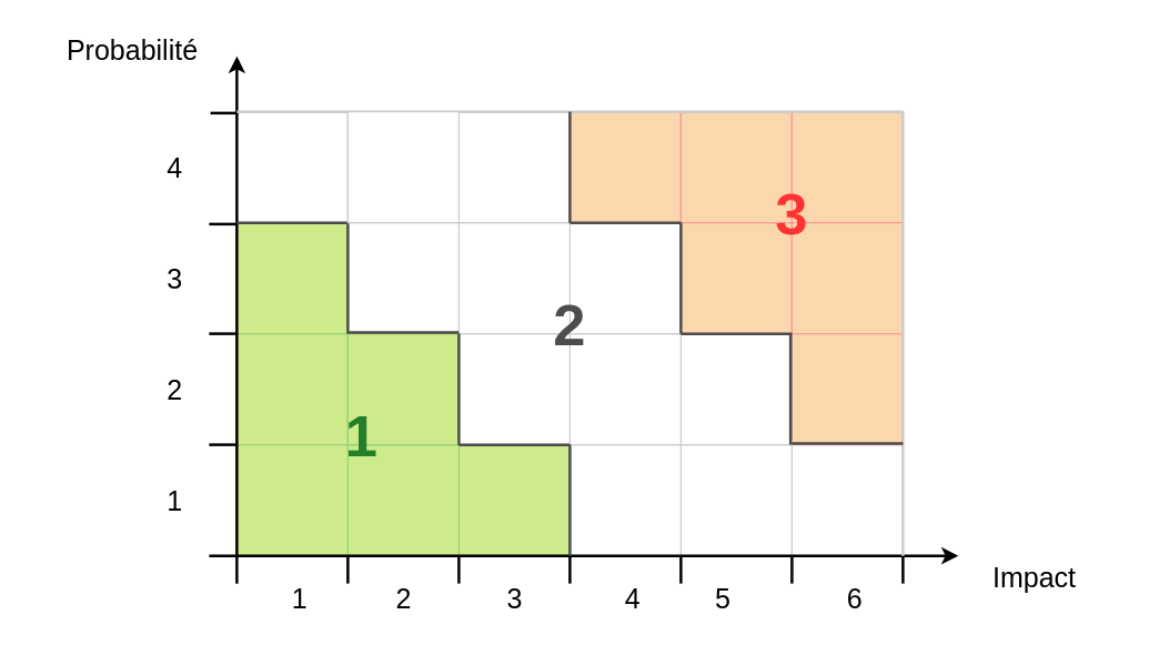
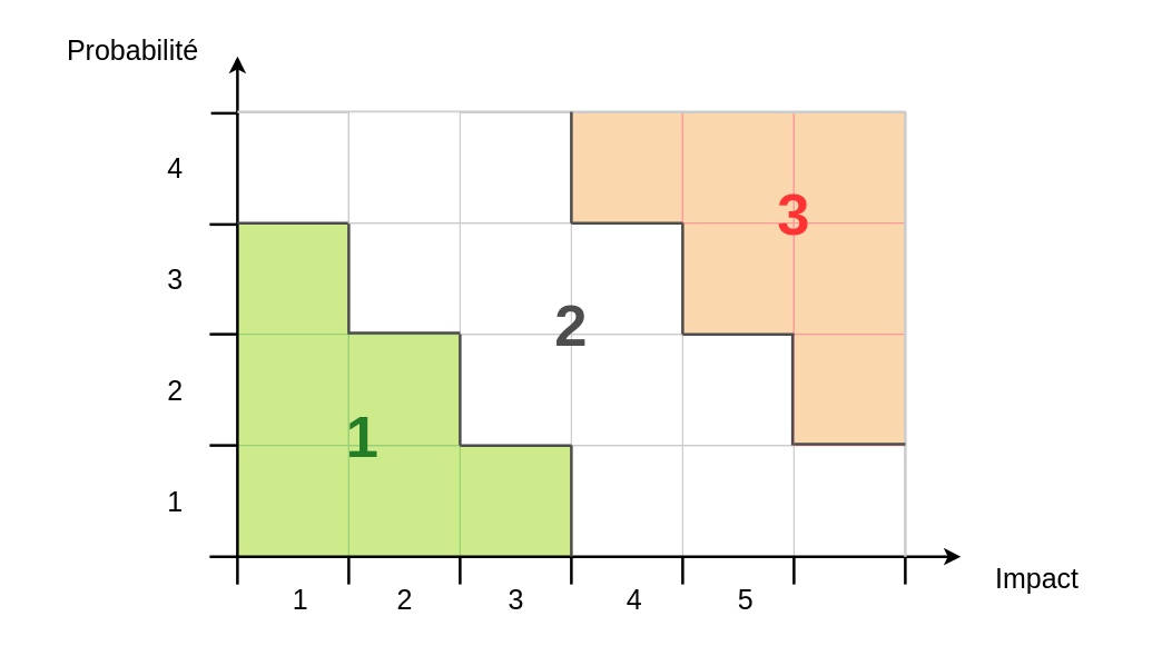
  <mxCell id="0" />
  <mxCell id="1" parent="0" />
  <mxCell id="2" value="" style="whiteSpace=wrap;html=1;aspect=fixed;fillStyle=auto;strokeColor=#CCCCCC;fontSize=42;fontColor=#FF3333;fillColor=default;" vertex="1" parent="1"><mxGeometry x="490" y="320" width="80" height="80" as="geometry" /></mxCell>
  <mxCell id="3" value="" style="whiteSpace=wrap;html=1;aspect=fixed;fillStyle=auto;strokeColor=#CCCCCC;fontSize=42;fontColor=#FF3333;fillColor=default;" vertex="1" parent="1"><mxGeometry x="410" y="320" width="80" height="80" as="geometry" /></mxCell>
  <mxCell id="4" value="" style="whiteSpace=wrap;html=1;aspect=fixed;fillStyle=auto;strokeColor=#CCCCCC;fontSize=42;fontColor=#FF3333;fillColor=default;" vertex="1" parent="1"><mxGeometry x="490" y="240" width="80" height="80" as="geometry" /></mxCell>
  <mxCell id="5" value="" style="whiteSpace=wrap;html=1;aspect=fixed;fillStyle=auto;strokeColor=#CCCCCC;fontSize=42;fontColor=#FF3333;fillColor=default;" vertex="1" parent="1"><mxGeometry x="410" y="240" width="80" height="80" as="geometry" /></mxCell>
  <mxCell id="6" value="" style="whiteSpace=wrap;html=1;aspect=fixed;fillStyle=auto;strokeColor=#CCCCCC;fontSize=42;fontColor=#FF3333;fillColor=default;" vertex="1" parent="1"><mxGeometry x="330" y="240" width="80" height="80" as="geometry" /></mxCell>
  <mxCell id="7" value="" style="whiteSpace=wrap;html=1;aspect=fixed;fillStyle=auto;strokeColor=#CCCCCC;fontSize=42;fontColor=#FF3333;fillColor=default;" vertex="1" parent="1"><mxGeometry x="410" y="160" width="80" height="80" as="geometry" /></mxCell>
  <mxCell id="8" value="" style="whiteSpace=wrap;html=1;aspect=fixed;fillStyle=auto;strokeColor=#CCCCCC;fontSize=42;fontColor=#FF3333;fillColor=default;" vertex="1" parent="1"><mxGeometry x="330" y="160" width="80" height="80" as="geometry" /></mxCell>
  <mxCell id="9" value="" style="whiteSpace=wrap;html=1;aspect=fixed;fillStyle=auto;strokeColor=#CCCCCC;fontSize=42;fontColor=#FF3333;fillColor=default;" vertex="1" parent="1"><mxGeometry x="250" y="160" width="80" height="80" as="geometry" /></mxCell>
  <mxCell id="10" value="" style="whiteSpace=wrap;html=1;aspect=fixed;fillStyle=auto;strokeColor=#CCCCCC;fontSize=42;fontColor=#FF3333;fillColor=default;" vertex="1" parent="1"><mxGeometry x="330" y="80" width="80" height="80" as="geometry" /></mxCell>
  <mxCell id="11" value="" style="whiteSpace=wrap;html=1;aspect=fixed;fillStyle=auto;strokeColor=#CCCCCC;fontSize=42;fontColor=#FF3333;fillColor=default;" vertex="1" parent="1"><mxGeometry x="170" y="80" width="80" height="80" as="geometry" /></mxCell>
  <mxCell id="12" value="" style="whiteSpace=wrap;html=1;aspect=fixed;fontSize=20;fillColor=#cdeb8b;strokeColor=#97D077;fillStyle=auto;" vertex="1" parent="1"><mxGeometry x="330" y="320" width="80" height="80" as="geometry" /></mxCell>
  <mxCell id="13" value="" style="whiteSpace=wrap;html=1;aspect=fixed;fontSize=20;fillColor=#cdeb8b;strokeColor=#97D077;fillStyle=auto;" vertex="1" parent="1"><mxGeometry x="250" y="320" width="80" height="80" as="geometry" /></mxCell>
  <mxCell id="14" value="" style="whiteSpace=wrap;html=1;aspect=fixed;fontSize=20;fillColor=#cdeb8b;strokeColor=#97D077;fillStyle=auto;" vertex="1" parent="1"><mxGeometry x="170" y="160" width="80" height="80" as="geometry" /></mxCell>
  <mxCell id="15" value="" style="whiteSpace=wrap;html=1;aspect=fixed;fontSize=20;fillColor=#cdeb8b;strokeColor=#97D077;fillStyle=auto;" vertex="1" parent="1"><mxGeometry x="170" y="240" width="80" height="80" as="geometry" /></mxCell>
  <mxCell id="16" value="" style="whiteSpace=wrap;html=1;aspect=fixed;fontSize=20;fillColor=#cdeb8b;strokeColor=#97D077;fillStyle=auto;" vertex="1" parent="1"><mxGeometry x="170" y="320" width="80" height="80" as="geometry" /></mxCell>
  <mxCell id="17" value="" style="endArrow=classic;html=1;rounded=0;strokeWidth=2;" edge="1" parent="1"><mxGeometry width="50" height="50" relative="1" as="geometry"><mxPoint x="150" y="400" as="sourcePoint" /><mxPoint x="690" y="400" as="targetPoint" /></mxGeometry></mxCell>
  <mxCell id="18" value="" style="endArrow=classic;html=1;rounded=0;strokeWidth=2;" edge="1" parent="1"><mxGeometry width="50" height="50" relative="1" as="geometry"><mxPoint x="170" y="420" as="sourcePoint" /><mxPoint x="170" y="40" as="targetPoint" /></mxGeometry></mxCell>
  <mxCell id="19" value="Probabilité" style="text;html=1;strokeColor=none;fillColor=none;align=center;verticalAlign=middle;whiteSpace=wrap;rounded=0;fontSize=20;rotation=0;" vertex="1" parent="1"><mxGeometry x="20" y="20" width="150" height="30" as="geometry" /></mxCell>
  <mxCell id="20" value="Impact" style="text;html=1;strokeColor=none;fillColor=none;align=center;verticalAlign=middle;whiteSpace=wrap;rounded=0;fontSize=20;rotation=0;" vertex="1" parent="1"><mxGeometry x="670" y="400" width="150" height="30" as="geometry" /></mxCell>
  <mxCell id="21" value="" style="endArrow=none;html=1;rounded=0;strokeWidth=2;fontSize=20;" edge="1" parent="1"><mxGeometry width="50" height="50" relative="1" as="geometry"><mxPoint x="250" y="420" as="sourcePoint" /><mxPoint x="250" y="400" as="targetPoint" /></mxGeometry></mxCell>
  <mxCell id="22" value="" style="endArrow=none;html=1;rounded=0;strokeWidth=2;fontSize=20;" edge="1" parent="1"><mxGeometry width="50" height="50" relative="1" as="geometry"><mxPoint x="150" y="240" as="sourcePoint" /><mxPoint x="170" y="240" as="targetPoint" /></mxGeometry></mxCell>
  <mxCell id="23" value="" style="endArrow=none;html=1;rounded=0;strokeWidth=2;fontSize=20;" edge="1" parent="1"><mxGeometry width="50" height="50" relative="1" as="geometry"><mxPoint x="151" y="81" as="sourcePoint" /><mxPoint x="171" y="81" as="targetPoint" /></mxGeometry></mxCell>
  <mxCell id="24" value="" style="endArrow=none;html=1;rounded=0;strokeWidth=2;fontSize=20;" edge="1" parent="1"><mxGeometry width="50" height="50" relative="1" as="geometry"><mxPoint x="150" y="161" as="sourcePoint" /><mxPoint x="170" y="161" as="targetPoint" /></mxGeometry></mxCell>
  <mxCell id="25" value="" style="endArrow=none;html=1;rounded=0;strokeWidth=2;fontSize=20;" edge="1" parent="1"><mxGeometry width="50" height="50" relative="1" as="geometry"><mxPoint x="170" y="320" as="sourcePoint" /><mxPoint x="150" y="320" as="targetPoint" /></mxGeometry></mxCell>
  <mxCell id="26" value="" style="endArrow=none;html=1;rounded=0;strokeWidth=2;fontSize=20;" edge="1" parent="1"><mxGeometry width="50" height="50" relative="1" as="geometry"><mxPoint x="330" y="420" as="sourcePoint" /><mxPoint x="330" y="400" as="targetPoint" /></mxGeometry></mxCell>
  <mxCell id="27" value="" style="endArrow=none;html=1;rounded=0;strokeWidth=2;fontSize=20;" edge="1" parent="1"><mxGeometry width="50" height="50" relative="1" as="geometry"><mxPoint x="410" y="420" as="sourcePoint" /><mxPoint x="410" y="400" as="targetPoint" /></mxGeometry></mxCell>
  <mxCell id="28" value="" style="endArrow=none;html=1;rounded=0;strokeWidth=2;fontSize=20;" edge="1" parent="1"><mxGeometry width="50" height="50" relative="1" as="geometry"><mxPoint x="490" y="420" as="sourcePoint" /><mxPoint x="490" y="400" as="targetPoint" /></mxGeometry></mxCell>
  <mxCell id="29" value="" style="endArrow=none;html=1;rounded=0;strokeWidth=2;fontSize=20;" edge="1" parent="1"><mxGeometry width="50" height="50" relative="1" as="geometry"><mxPoint x="570" y="420" as="sourcePoint" /><mxPoint x="570" y="400" as="targetPoint" /></mxGeometry></mxCell>
  <mxCell id="30" value="" style="endArrow=none;html=1;rounded=0;strokeWidth=2;fontSize=20;" edge="1" parent="1"><mxGeometry width="50" height="50" relative="1" as="geometry"><mxPoint x="650" y="420" as="sourcePoint" /><mxPoint x="650" y="400" as="targetPoint" /></mxGeometry></mxCell>
  <mxCell id="31" value="1" style="text;html=1;align=center;verticalAlign=middle;resizable=0;points=[];autosize=1;strokeColor=none;fillColor=none;fontSize=20;" vertex="1" parent="1"><mxGeometry x="200" y="410" width="30" height="40" as="geometry" /></mxCell>
  <mxCell id="32" value="2" style="text;html=1;align=center;verticalAlign=middle;resizable=0;points=[];autosize=1;strokeColor=none;fillColor=none;fontSize=20;" vertex="1" parent="1"><mxGeometry x="275" y="410" width="30" height="40" as="geometry" /></mxCell>
  <mxCell id="33" value="3" style="text;html=1;align=center;verticalAlign=middle;resizable=0;points=[];autosize=1;strokeColor=none;fillColor=none;fontSize=20;" vertex="1" parent="1"><mxGeometry x="355" y="410" width="30" height="40" as="geometry" /></mxCell>
  <mxCell id="34" value="4" style="text;html=1;align=center;verticalAlign=middle;resizable=0;points=[];autosize=1;strokeColor=none;fillColor=none;fontSize=20;" vertex="1" parent="1"><mxGeometry x="440" y="410" width="30" height="40" as="geometry" /></mxCell>
- <mxCell id="35" value="5" style="text;html=1;align=center;verticalAlign=middle;resizable=0;points=[];autosize=1;strokeColor=none;fillColor=none;fontSize=20;" vertex="1" parent="1"><mxGeometry x="505" y="410" width="30" height="40" as="geometry" /></mxCell>
- <mxCell id="36" value="6" style="text;html=1;align=center;verticalAlign=middle;resizable=0;points=[];autosize=1;strokeColor=none;fillColor=none;fontSize=20;" vertex="1" parent="1"><mxGeometry x="600" y="410" width="30" height="40" as="geometry" /></mxCell>
+ <mxCell id="35" value="5" style="text;html=1;align=center;verticalAlign=middle;resizable=0;points=[];autosize=1;strokeColor=none;fillColor=none;fontSize=20;" vertex="1" parent="1"><mxGeometry x="520" y="410" width="30" height="40" as="geometry" /></mxCell>
  <mxCell id="37" value="1" style="text;html=1;align=center;verticalAlign=middle;resizable=0;points=[];autosize=1;strokeColor=none;fillColor=none;fontSize=20;" vertex="1" parent="1"><mxGeometry x="110" y="340" width="30" height="40" as="geometry" /></mxCell>
  <mxCell id="38" value="2" style="text;html=1;align=center;verticalAlign=middle;resizable=0;points=[];autosize=1;strokeColor=none;fillColor=none;fontSize=20;" vertex="1" parent="1"><mxGeometry x="110" y="260" width="30" height="40" as="geometry" /></mxCell>
  <mxCell id="39" value="3" style="text;html=1;align=center;verticalAlign=middle;resizable=0;points=[];autosize=1;strokeColor=none;fillColor=none;fontSize=20;" vertex="1" parent="1"><mxGeometry x="110" y="180" width="30" height="40" as="geometry" /></mxCell>
  <mxCell id="40" value="4" style="text;html=1;align=center;verticalAlign=middle;resizable=0;points=[];autosize=1;strokeColor=none;fillColor=none;fontSize=20;" vertex="1" parent="1"><mxGeometry x="110" y="100" width="30" height="40" as="geometry" /></mxCell>
  <mxCell id="41" value="" style="whiteSpace=wrap;html=1;aspect=fixed;fontSize=20;fillColor=#cdeb8b;strokeColor=#97D077;fillStyle=auto;" vertex="1" parent="1"><mxGeometry x="250" y="240" width="80" height="80" as="geometry" /></mxCell>
  <mxCell id="42" value="" style="whiteSpace=wrap;html=1;aspect=fixed;fontSize=20;fillColor=#fad7ac;strokeColor=#FF9999;fillStyle=auto;" vertex="1" parent="1"><mxGeometry x="410" y="80" width="80" height="80" as="geometry" /></mxCell>
  <mxCell id="43" value="" style="whiteSpace=wrap;html=1;aspect=fixed;fontSize=20;fillColor=#fad7ac;strokeColor=#FF9999;fillStyle=auto;" vertex="1" parent="1"><mxGeometry x="490" y="80" width="80" height="80" as="geometry" /></mxCell>
  <mxCell id="44" value="" style="whiteSpace=wrap;html=1;aspect=fixed;fontSize=20;fillColor=#fad7ac;strokeColor=#FF9999;fillStyle=auto;" vertex="1" parent="1"><mxGeometry x="570" y="80" width="80" height="80" as="geometry" /></mxCell>
  <mxCell id="45" value="" style="whiteSpace=wrap;html=1;aspect=fixed;fontSize=20;fillColor=#fad7ac;strokeColor=#FF9999;fillStyle=auto;" vertex="1" parent="1"><mxGeometry x="490" y="160" width="80" height="80" as="geometry" /></mxCell>
  <mxCell id="46" value="" style="whiteSpace=wrap;html=1;aspect=fixed;fontSize=20;fillColor=#fad7ac;strokeColor=#FF9999;fillStyle=auto;" vertex="1" parent="1"><mxGeometry x="570" y="160" width="80" height="80" as="geometry" /></mxCell>
  <mxCell id="47" value="" style="whiteSpace=wrap;html=1;aspect=fixed;fontSize=20;fillColor=#fad7ac;strokeColor=#FF9999;fillStyle=auto;" vertex="1" parent="1"><mxGeometry x="570" y="240" width="80" height="80" as="geometry" /></mxCell>
  <mxCell id="48" value="" style="endArrow=none;html=1;rounded=0;strokeWidth=2;fontSize=20;strokeColor=#CCCCCC;entryX=1;entryY=0;entryDx=0;entryDy=0;" edge="1" parent="1" target="44"><mxGeometry width="50" height="50" relative="1" as="geometry"><mxPoint x="170" y="80" as="sourcePoint" /><mxPoint x="450" y="180" as="targetPoint" /></mxGeometry></mxCell>
  <mxCell id="49" value="" style="endArrow=none;html=1;rounded=0;strokeWidth=2;fontSize=20;strokeColor=#CCCCCC;" edge="1" parent="1"><mxGeometry width="50" height="50" relative="1" as="geometry"><mxPoint x="650" y="80" as="sourcePoint" /><mxPoint x="650" y="400" as="targetPoint" /></mxGeometry></mxCell>
  <mxCell id="50" value="" style="endArrow=none;html=1;rounded=0;strokeColor=#4D4D4D;strokeWidth=2;fontSize=20;entryX=0;entryY=0;entryDx=0;entryDy=0;exitX=0;exitY=1;exitDx=0;exitDy=0;" edge="1" parent="1" source="42" target="42"><mxGeometry width="50" height="50" relative="1" as="geometry"><mxPoint x="400" y="230" as="sourcePoint" /><mxPoint x="450" y="180" as="targetPoint" /></mxGeometry></mxCell>
  <mxCell id="51" value="" style="endArrow=none;html=1;rounded=0;strokeColor=#4D4D4D;strokeWidth=2;fontSize=20;entryX=0;entryY=0;entryDx=0;entryDy=0;exitX=0;exitY=1;exitDx=0;exitDy=0;" edge="1" parent="1"><mxGeometry width="50" height="50" relative="1" as="geometry"><mxPoint x="490" y="240" as="sourcePoint" /><mxPoint x="490" y="160" as="targetPoint" /></mxGeometry></mxCell>
  <mxCell id="52" value="" style="endArrow=none;html=1;rounded=0;strokeColor=#4D4D4D;strokeWidth=2;fontSize=20;entryX=0;entryY=0;entryDx=0;entryDy=0;exitX=0;exitY=1;exitDx=0;exitDy=0;" edge="1" parent="1"><mxGeometry width="50" height="50" relative="1" as="geometry"><mxPoint x="569" y="320" as="sourcePoint" /><mxPoint x="569" y="240" as="targetPoint" /></mxGeometry></mxCell>
  <mxCell id="53" value="" style="endArrow=none;html=1;rounded=0;strokeColor=#4D4D4D;strokeWidth=2;fontSize=20;entryX=0;entryY=0;entryDx=0;entryDy=0;exitX=0;exitY=1;exitDx=0;exitDy=0;" edge="1" parent="1"><mxGeometry width="50" height="50" relative="1" as="geometry"><mxPoint x="250" y="240" as="sourcePoint" /><mxPoint x="250" y="160" as="targetPoint" /></mxGeometry></mxCell>
  <mxCell id="54" value="" style="endArrow=none;html=1;rounded=0;strokeColor=#4D4D4D;strokeWidth=2;fontSize=20;entryX=0;entryY=0;entryDx=0;entryDy=0;exitX=0;exitY=1;exitDx=0;exitDy=0;" edge="1" parent="1"><mxGeometry width="50" height="50" relative="1" as="geometry"><mxPoint x="330" y="320" as="sourcePoint" /><mxPoint x="330" y="240" as="targetPoint" /></mxGeometry></mxCell>
  <mxCell id="55" value="" style="endArrow=none;html=1;rounded=0;strokeColor=#4D4D4D;strokeWidth=2;fontSize=20;entryX=0;entryY=0;entryDx=0;entryDy=0;exitX=0;exitY=1;exitDx=0;exitDy=0;" edge="1" parent="1"><mxGeometry width="50" height="50" relative="1" as="geometry"><mxPoint x="410" y="400" as="sourcePoint" /><mxPoint x="410" y="320" as="targetPoint" /></mxGeometry></mxCell>
  <mxCell id="56" value="" style="endArrow=none;html=1;rounded=0;strokeColor=#4D4D4D;strokeWidth=2;fontSize=20;" edge="1" parent="1"><mxGeometry width="50" height="50" relative="1" as="geometry"><mxPoint x="250" y="160" as="sourcePoint" /><mxPoint x="170" y="160" as="targetPoint" /></mxGeometry></mxCell>
  <mxCell id="57" value="" style="endArrow=none;html=1;rounded=0;strokeColor=#4D4D4D;strokeWidth=2;fontSize=20;" edge="1" parent="1"><mxGeometry width="50" height="50" relative="1" as="geometry"><mxPoint x="330" y="239" as="sourcePoint" /><mxPoint x="250" y="239" as="targetPoint" /></mxGeometry></mxCell>
  <mxCell id="58" value="" style="endArrow=none;html=1;rounded=0;strokeColor=#4D4D4D;strokeWidth=2;fontSize=20;" edge="1" parent="1"><mxGeometry width="50" height="50" relative="1" as="geometry"><mxPoint x="410" y="320" as="sourcePoint" /><mxPoint x="330" y="320" as="targetPoint" /></mxGeometry></mxCell>
  <mxCell id="59" value="" style="endArrow=none;html=1;rounded=0;strokeColor=#4D4D4D;strokeWidth=2;fontSize=20;" edge="1" parent="1"><mxGeometry width="50" height="50" relative="1" as="geometry"><mxPoint x="490" y="160" as="sourcePoint" /><mxPoint x="410" y="160" as="targetPoint" /></mxGeometry></mxCell>
  <mxCell id="60" value="" style="endArrow=none;html=1;rounded=0;strokeColor=#4D4D4D;strokeWidth=2;fontSize=20;" edge="1" parent="1"><mxGeometry width="50" height="50" relative="1" as="geometry"><mxPoint x="570" y="240" as="sourcePoint" /><mxPoint x="490" y="240" as="targetPoint" /></mxGeometry></mxCell>
  <mxCell id="61" value="" style="endArrow=none;html=1;rounded=0;strokeColor=#4D4D4D;strokeWidth=2;fontSize=20;" edge="1" parent="1"><mxGeometry width="50" height="50" relative="1" as="geometry"><mxPoint x="650" y="319" as="sourcePoint" /><mxPoint x="570" y="319" as="targetPoint" /></mxGeometry></mxCell>
  <mxCell id="62" value="&lt;font style=&quot;font-size: 42px;&quot; color=&quot;#247D27&quot;&gt;&lt;b&gt;1&lt;/b&gt;&lt;/font&gt;" style="text;html=1;strokeColor=none;fillColor=none;align=center;verticalAlign=middle;whiteSpace=wrap;rounded=0;fontSize=20;" vertex="1" parent="1"><mxGeometry x="230" y="300" width="60" height="30" as="geometry" /></mxCell>
  <mxCell id="63" value="&lt;font style=&quot;font-size: 42px;&quot;&gt;&lt;b&gt;2&lt;/b&gt;&lt;/font&gt;" style="text;html=1;strokeColor=none;fillColor=none;align=center;verticalAlign=middle;whiteSpace=wrap;rounded=0;fontSize=20;fontColor=#4D4D4D;" vertex="1" parent="1"><mxGeometry x="380" y="220" width="60" height="30" as="geometry" /></mxCell>
  <mxCell id="64" value="&lt;font style=&quot;font-size: 42px;&quot; color=&quot;#FF3333&quot;&gt;&lt;b&gt;3&lt;/b&gt;&lt;/font&gt;" style="text;html=1;strokeColor=none;fillColor=none;align=center;verticalAlign=middle;whiteSpace=wrap;rounded=0;fontSize=20;fontColor=#4D4D4D;" vertex="1" parent="1"><mxGeometry x="540" y="140" width="60" height="30" as="geometry" /></mxCell>
  <mxCell id="65" value="" style="whiteSpace=wrap;html=1;aspect=fixed;fillStyle=auto;strokeColor=#CCCCCC;fontSize=42;fontColor=#FF3333;fillColor=default;" vertex="1" parent="1"><mxGeometry x="250" y="80" width="80" height="80" as="geometry" /></mxCell>
